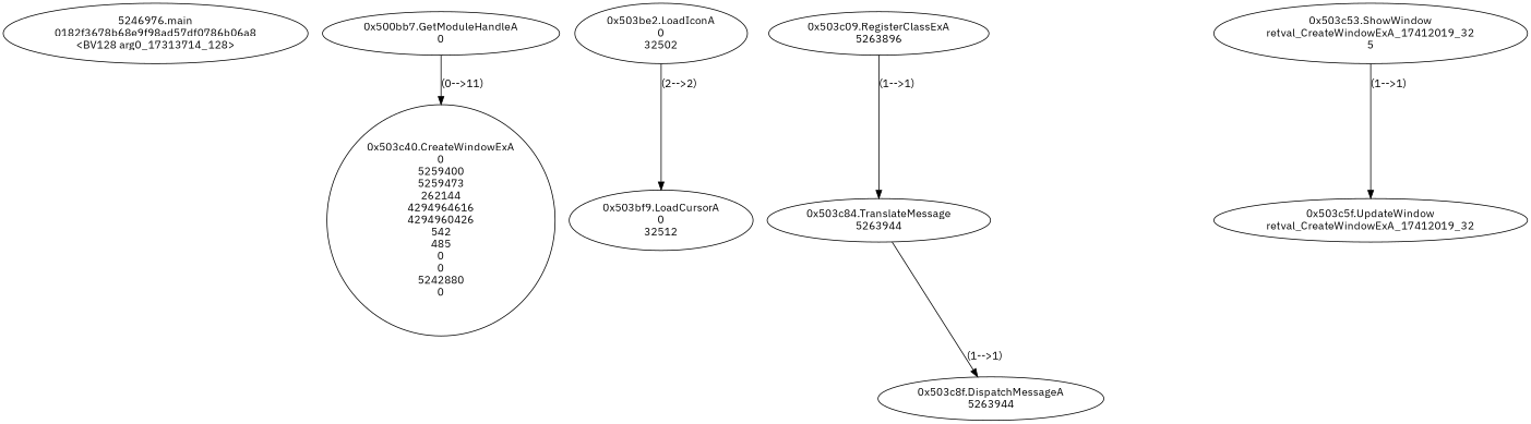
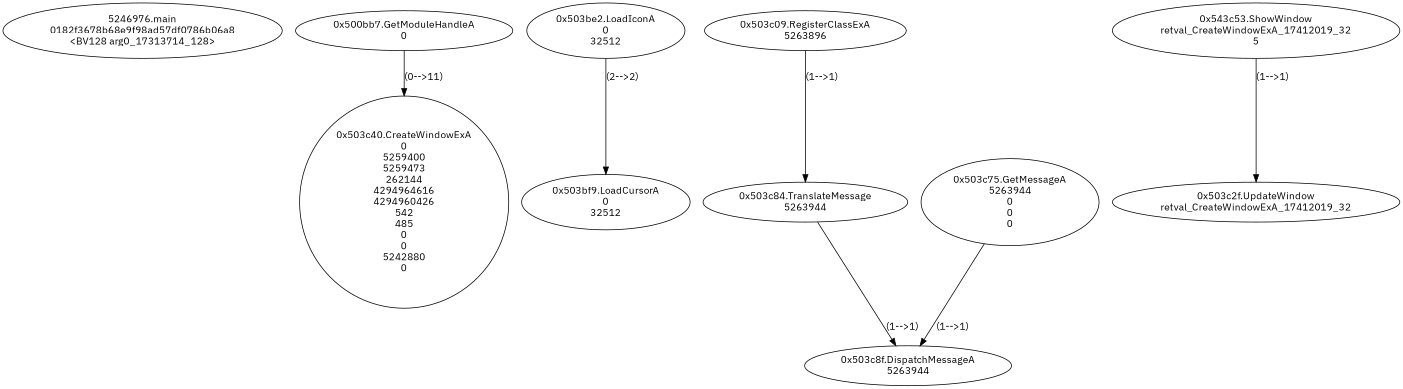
  digraph {
    fontname="IBM Plex Sans"
    node [fontname="IBM Plex Sans"]
    edge [fontname="IBM Plex Sans"]
    n1 [label="5246976.main\n0182f3678b68e9f98ad57df0786b06a8\n<BV128 arg0_17313714_128>"]
    n2 [label="0x500bb7.GetModuleHandleA\n0"]
    n3 [label="0x503c40.CreateWindowExA\n0\n5259400\n5259473\n262144\n4294964616\n4294960426\n542\n485\n0\n0\n5242880\n0"]
-   n4 [label="0x503be2.LoadIconA\n0\n32502"]
+   n4 [label="0x503be2.LoadIconA\n0\n32512"]
    n5 [label="0x503bf9.LoadCursorA\n0\n32512"]
    n6 [label="0x503c09.RegisterClassExA\n5263896"]
    n7 [label="0x503c84.TranslateMessage\n5263944"]
-   n8 [label="0x503c53.ShowWindow\nretval_CreateWindowExA_17412019_32\n5"]
-   n9 [label="0x503c5f.UpdateWindow\nretval_CreateWindowExA_17412019_32"]
+   n8 [label="0x543c53.ShowWindow\nretval_CreateWindowExA_17412019_32\n5"]
+   n9 [label="0x503c2f.UpdateWindow\nretval_CreateWindowExA_17412019_32"]
+   n10 [label="0x503c75.GetMessageA\n5263944\n0\n0\n0"]
    n11 [label="0x503c8f.DispatchMessageA\n5263944"]
    n2 -> n3 [label="(0-->11)"]
    n4 -> n5 [label="(2-->2)"]
    n6 -> n7 [label="(1-->1)"]
    n7 -> n11 [label="(1-->1)"]
    n8 -> n9 [label="(1-->1)"]
+   n10 -> n11 [label="(1-->1)"]
  }
